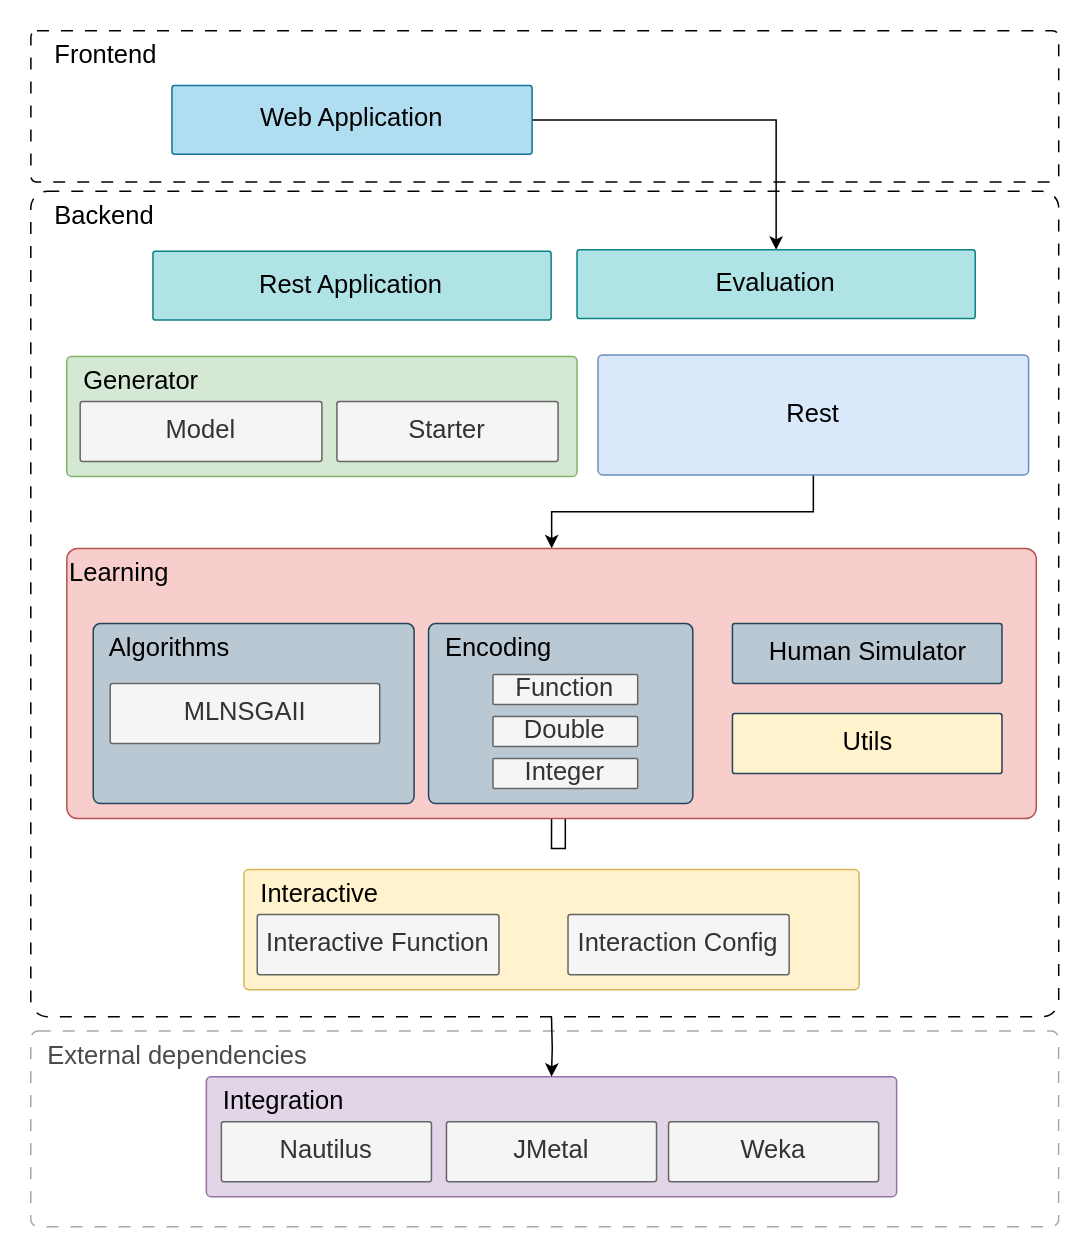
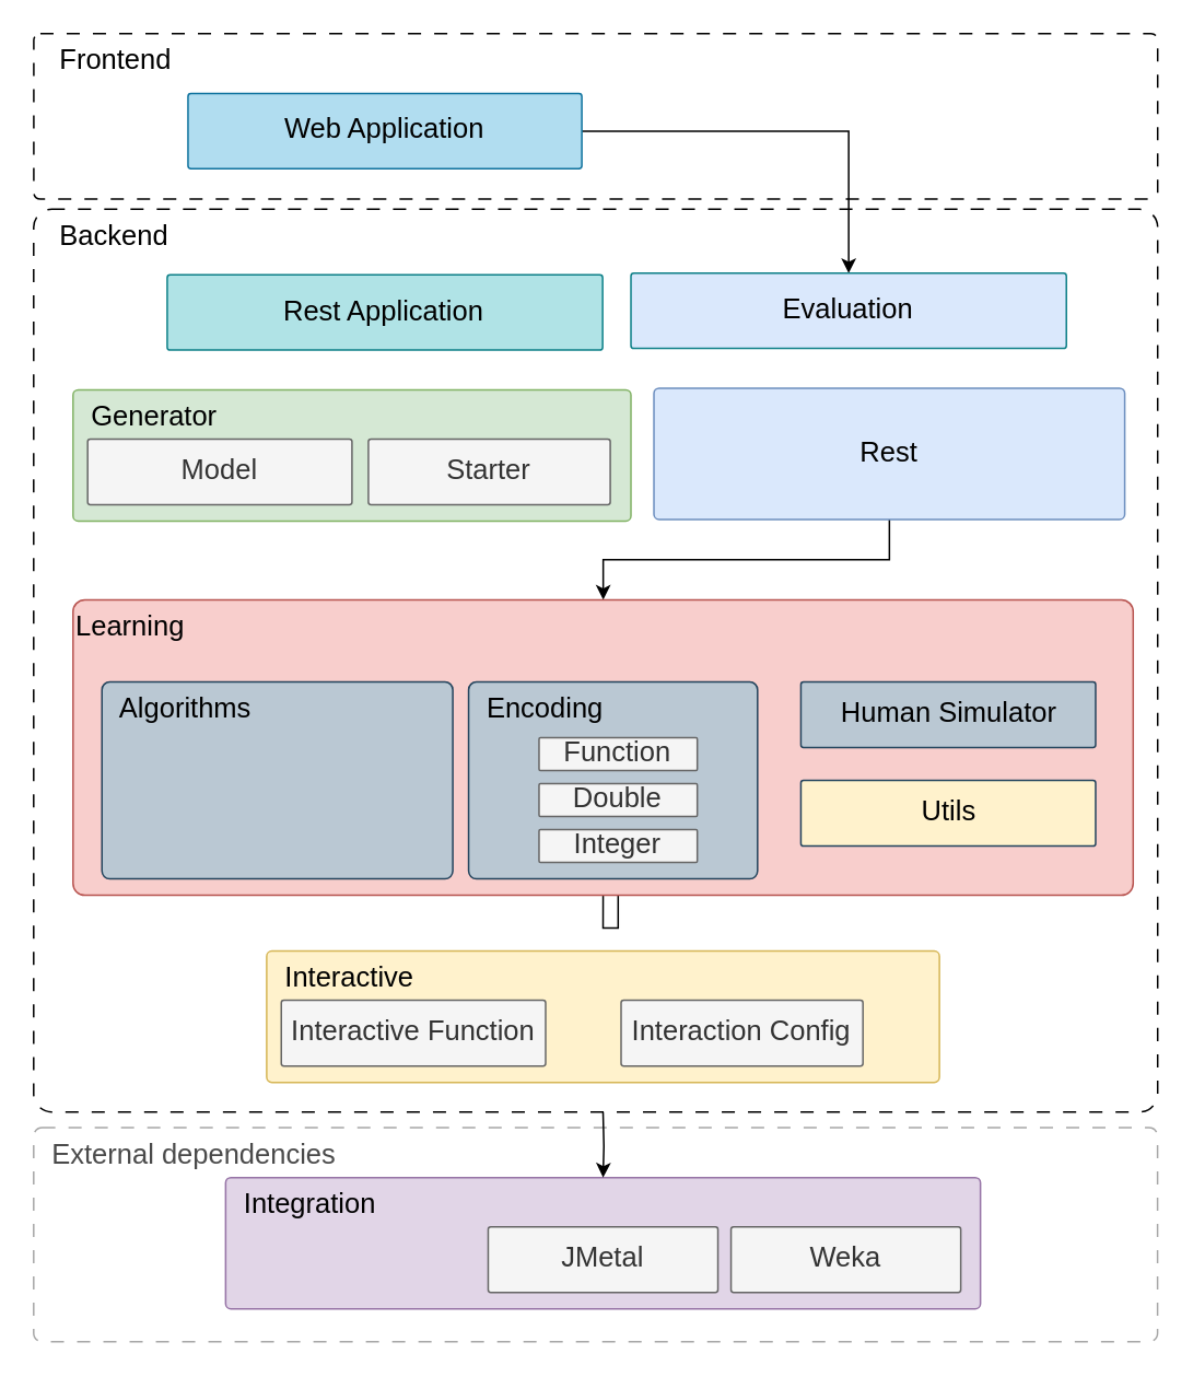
  <mxCell id="0" />
  <mxCell id="1" parent="0" />
  <mxCell id="2" value="&lt;div style=&quot;padding-top: 0px; font-size: 17px;&quot;&gt;&amp;nbsp; External dependencies&lt;/div&gt;" style="rounded=1;whiteSpace=wrap;html=1;align=left;verticalAlign=top;arcSize=4;fontSize=17;container=0;dashed=1;gradientColor=none;fontColor=#4A4A4A;dashPattern=8 8;strokeColor=#A8A8A8;" vertex="1" parent="1"><mxGeometry x="20" y="686.59" width="684.93" height="130.41" as="geometry" /></mxCell>
  <mxCell id="3" style="edgeStyle=orthogonalEdgeStyle;rounded=0;orthogonalLoop=1;jettySize=auto;html=1;" parent="1" edge="1"><mxGeometry relative="1" as="geometry"><mxPoint x="375" y="169" as="targetPoint" /></mxGeometry></mxCell>
  <mxCell id="4" value="&lt;div style=&quot;padding-top: 0px; font-size: 17px;&quot;&gt;&amp;nbsp; &amp;nbsp;&lt;span style=&quot;background-color: initial;&quot;&gt;Backend&lt;/span&gt;&lt;/div&gt;" style="rounded=1;whiteSpace=wrap;html=1;align=left;verticalAlign=top;arcSize=2;fontSize=17;container=0;dashed=1;dashPattern=8 8;" parent="1" vertex="1"><mxGeometry x="20" y="127" width="685" height="550" as="geometry" /></mxCell>
  <mxCell id="5" value="&lt;div style=&quot;padding-top: 0px; font-size: 17px;&quot;&gt;&amp;nbsp; &amp;nbsp;Frontend&lt;/div&gt;" style="rounded=1;whiteSpace=wrap;html=1;align=left;verticalAlign=top;arcSize=4;fontSize=17;container=0;dashed=1;dashPattern=8 8;" parent="1" vertex="1"><mxGeometry x="20.07" y="20" width="684.93" height="100.83" as="geometry" /></mxCell>
  <mxCell id="6" style="edgeStyle=orthogonalEdgeStyle;rounded=0;orthogonalLoop=1;jettySize=auto;html=1;" parent="1" source="8" target="32" edge="1"><mxGeometry relative="1" as="geometry" /></mxCell>
  <mxCell id="7" value="&lt;div style=&quot;padding-top: 0px; font-size: 17px;&quot;&gt;Rest Application&lt;/div&gt;" style="rounded=1;whiteSpace=wrap;html=1;align=center;verticalAlign=middle;arcSize=4;fontSize=17;container=0;fillColor=#b0e3e6;strokeColor=#0e8088;" parent="1" vertex="1"><mxGeometry x="101.386" y="166.997" width="265.366" height="45.833" as="geometry" /></mxCell>
  <mxCell id="8" value="&lt;div style=&quot;padding-top: 0px; font-size: 17px;&quot;&gt;Web Application&lt;/div&gt;" style="rounded=1;whiteSpace=wrap;html=1;align=center;verticalAlign=middle;arcSize=4;fontSize=17;container=0;fillColor=#b1ddf0;strokeColor=#10739e;" parent="1" vertex="1"><mxGeometry x="114.07" y="56.497" width="240" height="45.833" as="geometry" /></mxCell>
  <mxCell id="9" value="&lt;div style=&quot;padding-top: 0px; font-size: 17px;&quot;&gt;&lt;span style=&quot;background-color: initial;&quot;&gt;&amp;nbsp;&amp;nbsp;&lt;/span&gt;&lt;span style=&quot;background-color: initial;&quot;&gt;Integration&lt;/span&gt;&lt;br&gt;&lt;/div&gt;" style="rounded=1;whiteSpace=wrap;html=1;align=left;verticalAlign=top;arcSize=4;fontSize=17;container=0;fillColor=#e1d5e7;strokeColor=#9673a6;" parent="1" vertex="1"><mxGeometry x="137" y="717" width="460" height="80" as="geometry" /></mxCell>
- <mxCell id="10" value="&lt;div style=&quot;padding-top: 0px; font-size: 17px;&quot;&gt;Nautilus&lt;/div&gt;" style="rounded=1;whiteSpace=wrap;html=1;align=center;verticalAlign=middle;arcSize=4;fontSize=17;container=0;fillColor=#f5f5f5;fontColor=#333333;strokeColor=#666666;" parent="1" vertex="1"><mxGeometry x="147" y="747" width="140" height="40" as="geometry" /></mxCell>
  <mxCell id="11" value="&lt;div style=&quot;padding-top: 0px; font-size: 17px;&quot;&gt;JMetal&lt;/div&gt;" style="rounded=1;whiteSpace=wrap;html=1;align=center;verticalAlign=middle;arcSize=4;fontSize=17;container=0;fillColor=#f5f5f5;fontColor=#333333;strokeColor=#666666;" parent="1" vertex="1"><mxGeometry x="297" y="747" width="140" height="40" as="geometry" /></mxCell>
  <mxCell id="12" value="&lt;div style=&quot;padding-top: 0px; font-size: 17px;&quot;&gt;Weka&lt;/div&gt;" style="rounded=1;whiteSpace=wrap;html=1;align=center;verticalAlign=middle;arcSize=4;fontSize=17;container=0;fillColor=#f5f5f5;fontColor=#333333;strokeColor=#666666;" parent="1" vertex="1"><mxGeometry x="445" y="747" width="140" height="40" as="geometry" /></mxCell>
  <mxCell id="13" style="edgeStyle=orthogonalEdgeStyle;rounded=0;orthogonalLoop=1;jettySize=auto;html=1;" parent="1" target="9" edge="1"><mxGeometry relative="1" as="geometry"><mxPoint x="367" y="677" as="sourcePoint" /></mxGeometry></mxCell>
  <mxCell id="14" value="&lt;div style=&quot;padding-top: 0px; font-size: 17px;&quot;&gt;&amp;nbsp; Interactive&lt;/div&gt;" style="rounded=1;whiteSpace=wrap;html=1;align=left;verticalAlign=top;arcSize=4;fontSize=17;container=0;fillColor=#fff2cc;strokeColor=#d6b656;" parent="1" vertex="1"><mxGeometry x="162" y="579" width="410" height="80" as="geometry" /></mxCell>
  <mxCell id="15" value="&lt;div style=&quot;padding-top: 0px; font-size: 17px;&quot;&gt;Interactive Function&lt;/div&gt;" style="rounded=1;whiteSpace=wrap;html=1;align=center;verticalAlign=middle;arcSize=4;fontSize=17;container=0;fillColor=#f5f5f5;fontColor=#333333;strokeColor=#666666;" parent="1" vertex="1"><mxGeometry x="170.91" y="609" width="161.09" height="40" as="geometry" /></mxCell>
  <mxCell id="16" value="&lt;div style=&quot;padding-top: 0px; font-size: 17px;&quot;&gt;Interaction Config&lt;/div&gt;" style="rounded=1;whiteSpace=wrap;html=1;align=center;verticalAlign=middle;arcSize=4;fontSize=17;container=0;fillColor=#f5f5f5;fontColor=#333333;strokeColor=#666666;" parent="1" vertex="1"><mxGeometry x="378" y="609" width="147.39" height="40" as="geometry" /></mxCell>
  <mxCell id="17" value="&lt;div style=&quot;padding-top: 0px; font-size: 17px;&quot;&gt;&amp;nbsp; Generator&lt;/div&gt;" style="rounded=1;whiteSpace=wrap;html=1;align=left;verticalAlign=top;arcSize=4;fontSize=17;container=0;fillColor=#d5e8d4;strokeColor=#82b366;" parent="1" vertex="1"><mxGeometry x="44" y="237" width="340" height="80" as="geometry" /></mxCell>
  <mxCell id="18" value="&lt;div style=&quot;padding-top: 0px; font-size: 17px;&quot;&gt;Model&lt;/div&gt;" style="rounded=1;whiteSpace=wrap;html=1;align=center;verticalAlign=middle;arcSize=4;fontSize=17;container=0;fillColor=#f5f5f5;fontColor=#333333;strokeColor=#666666;" parent="1" vertex="1"><mxGeometry x="52.91" y="267" width="161.09" height="40" as="geometry" /></mxCell>
  <mxCell id="19" value="&lt;div style=&quot;padding-top: 0px; font-size: 17px;&quot;&gt;Starter&lt;/div&gt;" style="rounded=1;whiteSpace=wrap;html=1;align=center;verticalAlign=middle;arcSize=4;fontSize=17;container=0;fillColor=#f5f5f5;fontColor=#333333;strokeColor=#666666;" parent="1" vertex="1"><mxGeometry x="224" y="267" width="147.39" height="40" as="geometry" /></mxCell>
  <mxCell id="20" style="edgeStyle=orthogonalEdgeStyle;rounded=0;orthogonalLoop=1;jettySize=auto;html=1;" parent="1" source="21" target="23" edge="1"><mxGeometry relative="1" as="geometry" /></mxCell>
  <mxCell id="21" value="&lt;div style=&quot;padding-top: 0px; font-size: 17px;&quot;&gt;Rest&lt;/div&gt;" style="rounded=1;whiteSpace=wrap;html=1;align=center;verticalAlign=middle;arcSize=4;fontSize=17;container=0;fillColor=#dae8fc;strokeColor=#6c8ebf;" parent="1" vertex="1"><mxGeometry x="398" y="236" width="286.927" height="80" as="geometry" /></mxCell>
  <mxCell id="22" style="edgeStyle=orthogonalEdgeStyle;rounded=0;orthogonalLoop=1;jettySize=auto;html=1;exitX=0.5;exitY=1;exitDx=0;exitDy=0;" parent="1" source="23" target="31" edge="1"><mxGeometry relative="1" as="geometry" /></mxCell>
  <mxCell id="23" value="&lt;div style=&quot;padding-top: 0px; font-size: 17px;&quot;&gt;Learning&lt;/div&gt;" style="rounded=1;whiteSpace=wrap;html=1;align=left;verticalAlign=top;arcSize=4;fontSize=17;container=0;fillColor=#f8cecc;strokeColor=#b85450;" parent="1" vertex="1"><mxGeometry x="44" y="365" width="646.071" height="180" as="geometry" /></mxCell>
  <mxCell id="24" value="&lt;div style=&quot;padding-top: 0px; font-size: 17px;&quot;&gt;&amp;nbsp; Algorithms&lt;/div&gt;" style="rounded=1;whiteSpace=wrap;html=1;align=left;verticalAlign=top;arcSize=4;fontSize=17;container=0;fillColor=#bac8d3;strokeColor=#23445d;" parent="1" vertex="1"><mxGeometry x="61.608" y="415" width="213.821" height="120" as="geometry" /></mxCell>
  <mxCell id="25" value="&lt;div style=&quot;padding-top: 0px; font-size: 17px;&quot;&gt;Human Simulator&lt;/div&gt;" style="rounded=1;whiteSpace=wrap;html=1;align=center;verticalAlign=middle;arcSize=4;fontSize=17;container=0;fillColor=#bac8d3;strokeColor=#23445d;" parent="1" vertex="1"><mxGeometry x="487.576" y="415" width="179.609" height="40" as="geometry" /></mxCell>
  <mxCell id="26" value="&lt;div style=&quot;padding-top: 0px; font-size: 17px;&quot;&gt;Utils&lt;/div&gt;" style="rounded=1;whiteSpace=wrap;html=1;align=center;verticalAlign=middle;arcSize=4;fontSize=17;container=0;fillColor=#fff2cc;strokeColor=#23445d;" parent="1" vertex="1"><mxGeometry x="487.577" y="475" width="179.609" height="40" as="geometry" /></mxCell>
- <mxCell id="27" value="&lt;div style=&quot;padding-top: 0px; font-size: 17px;&quot;&gt;MLNSGAII&lt;/div&gt;" style="rounded=1;whiteSpace=wrap;html=1;align=center;verticalAlign=middle;arcSize=4;fontSize=17;container=0;fillColor=#f5f5f5;fontColor=#333333;strokeColor=#666666;" parent="1" vertex="1"><mxGeometry x="72.924" y="455" width="179.609" height="40" as="geometry" /></mxCell>
  <mxCell id="28" value="&lt;div style=&quot;padding-top: 0px; font-size: 17px;&quot;&gt;&amp;nbsp; Encoding&lt;/div&gt;" style="rounded=1;whiteSpace=wrap;html=1;align=left;verticalAlign=top;arcSize=4;fontSize=17;container=0;fillColor=#bac8d3;strokeColor=#23445d;" parent="1" vertex="1"><mxGeometry x="285.071" y="415" width="176.088" height="120" as="geometry" /></mxCell>
  <mxCell id="29" value="&lt;div style=&quot;padding-top: 0px; font-size: 17px;&quot;&gt;Function&lt;/div&gt;" style="rounded=1;whiteSpace=wrap;html=1;align=center;verticalAlign=middle;arcSize=4;fontSize=17;container=0;fillColor=#f5f5f5;fontColor=#333333;strokeColor=#666666;" parent="1" vertex="1"><mxGeometry x="328" y="449" width="96.429" height="20" as="geometry" /></mxCell>
  <mxCell id="30" value="&lt;div style=&quot;padding-top: 0px; font-size: 17px;&quot;&gt;Double&lt;/div&gt;" style="rounded=1;whiteSpace=wrap;html=1;align=center;verticalAlign=middle;arcSize=4;fontSize=17;container=0;fillColor=#f5f5f5;fontColor=#333333;strokeColor=#666666;" parent="1" vertex="1"><mxGeometry x="328" y="477" width="96.429" height="20" as="geometry" /></mxCell>
  <mxCell id="31" value="&lt;div style=&quot;padding-top: 0px; font-size: 17px;&quot;&gt;Integer&lt;/div&gt;" style="rounded=1;whiteSpace=wrap;html=1;align=center;verticalAlign=middle;arcSize=4;fontSize=17;container=0;fillColor=#f5f5f5;fontColor=#333333;strokeColor=#666666;" parent="1" vertex="1"><mxGeometry x="328" y="505" width="96.429" height="20" as="geometry" /></mxCell>
- <mxCell id="32" value="&lt;div style=&quot;padding-top: 0px; font-size: 17px;&quot;&gt;Evaluation&lt;/div&gt;" style="rounded=1;whiteSpace=wrap;html=1;align=center;verticalAlign=middle;arcSize=4;fontSize=17;container=0;fillColor=#b0e3e6;strokeColor=#0e8088;" vertex="1" parent="1"><mxGeometry x="383.996" y="165.997" width="265.366" height="45.833" as="geometry" /></mxCell>
+ <mxCell id="32" value="&lt;div style=&quot;padding-top: 0px; font-size: 17px;&quot;&gt;Evaluation&lt;/div&gt;" style="rounded=1;whiteSpace=wrap;html=1;align=center;verticalAlign=middle;arcSize=4;fontSize=17;container=0;fillColor=#dae8fc;strokeColor=#0e8088;" vertex="1" parent="1"><mxGeometry x="383.996" y="165.997" width="265.366" height="45.833" as="geometry" /></mxCell>
